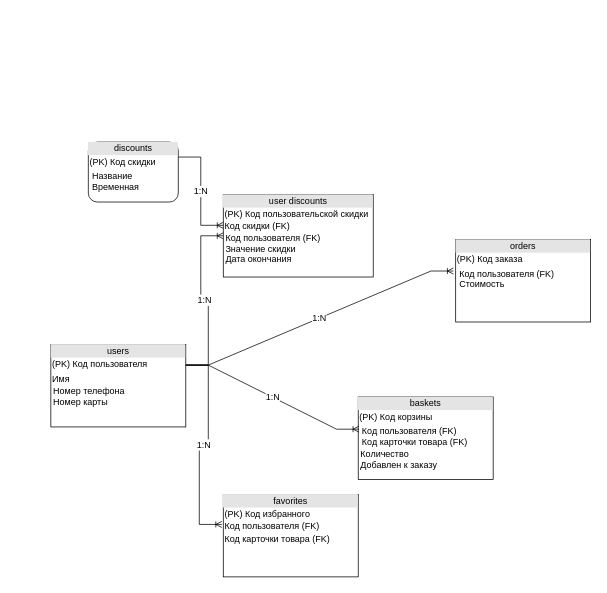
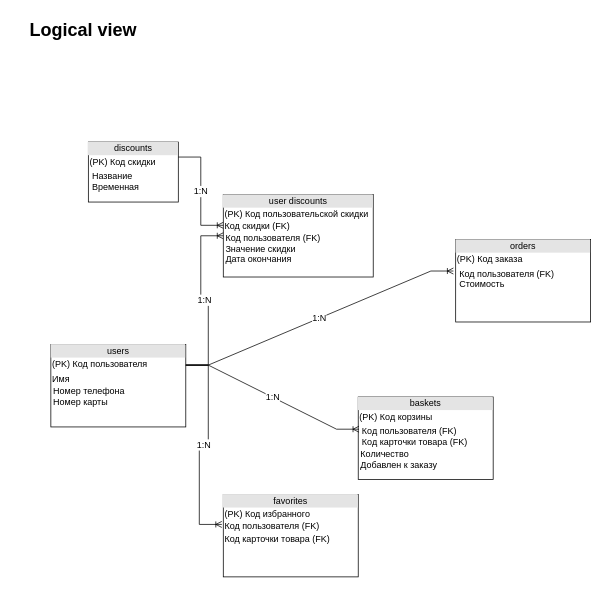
  <mxCell id="0" />
  <mxCell id="1" parent="0" />
  <mxCell id="2" value="&lt;div style=&quot;text-align: center; box-sizing: border-box; width: 100%; background: rgb(228, 228, 228); padding: 2px;&quot;&gt;users&lt;/div&gt;&lt;table style=&quot;width:100%;font-size:1em;&quot; cellpadding=&quot;2&quot; cellspacing=&quot;0&quot;&gt;&lt;tbody&gt;&lt;tr&gt;&lt;td&gt;(PK) Код пользователя&lt;/td&gt;&lt;td&gt;&lt;br&gt;&lt;/td&gt;&lt;/tr&gt;&lt;tr&gt;&lt;td&gt;Имя&lt;/td&gt;&lt;td&gt;&lt;/td&gt;&lt;/tr&gt;&lt;/tbody&gt;&lt;/table&gt;&lt;span style=&quot;white-space: pre;&quot;&gt; Номер телефона&lt;br&gt; Номер карты&lt;span style=&quot;white-space: pre;&quot;&gt;&#09;&lt;/span&gt;&lt;/span&gt;" style="verticalAlign=top;align=left;overflow=fill;html=1;" parent="1" vertex="1"><mxGeometry x="67" y="459" width="180" height="110" as="geometry" /></mxCell>
  <mxCell id="3" value="&lt;div style=&quot;text-align: center; box-sizing: border-box; width: 100%; background: rgb(228, 228, 228); padding: 2px;&quot;&gt;baskets&lt;/div&gt;&lt;table style=&quot;width:100%;font-size:1em;&quot; cellpadding=&quot;2&quot; cellspacing=&quot;0&quot;&gt;&lt;tbody&gt;&lt;tr&gt;&lt;td&gt;(PK) Код корзины&lt;/td&gt;&lt;td&gt;&lt;br&gt;&lt;/td&gt;&lt;/tr&gt;&lt;tr&gt;&lt;td&gt;&amp;nbsp;Код пользователя (FK)&lt;br&gt;&amp;nbsp;Код карточки товара (FK)&lt;/td&gt;&lt;td&gt;&lt;/td&gt;&lt;/tr&gt;&lt;/tbody&gt;&lt;/table&gt;&amp;nbsp;Количество&lt;br&gt;&amp;nbsp;Добавлен к заказу" style="verticalAlign=top;align=left;overflow=fill;html=1;" parent="1" vertex="1"><mxGeometry x="477" y="529" width="180" height="110" as="geometry" /></mxCell>
  <mxCell id="4" value="&lt;div style=&quot;text-align: center; box-sizing: border-box; width: 100%; background: rgb(228, 228, 228); padding: 2px;&quot;&gt;favorites&lt;/div&gt;&lt;table style=&quot;width:100%;font-size:1em;&quot; cellpadding=&quot;2&quot; cellspacing=&quot;0&quot;&gt;&lt;tbody&gt;&lt;tr&gt;&lt;td&gt;(PK) Код избранного&lt;br&gt;Код пользователя (FK)&lt;/td&gt;&lt;td&gt;&lt;/td&gt;&lt;/tr&gt;&lt;tr&gt;&lt;td&gt;Код карточки товара (FK)&lt;/td&gt;&lt;td&gt;&lt;br&gt;&lt;/td&gt;&lt;/tr&gt;&lt;/tbody&gt;&lt;/table&gt;&amp;nbsp;&lt;span style=&quot;white-space: pre;&quot;&gt;&#09;&lt;/span&gt;" style="verticalAlign=top;align=left;overflow=fill;html=1;" parent="1" vertex="1"><mxGeometry x="297" y="659" width="180" height="110" as="geometry" /></mxCell>
  <mxCell id="5" value="&lt;div style=&quot;text-align: center; box-sizing: border-box; width: 100%; background: rgb(228, 228, 228); padding: 2px;&quot;&gt;orders&lt;/div&gt;&lt;table style=&quot;width:100%;font-size:1em;&quot; cellpadding=&quot;2&quot; cellspacing=&quot;0&quot;&gt;&lt;tbody&gt;&lt;tr&gt;&lt;td&gt;(PK) Код заказа&lt;/td&gt;&lt;td&gt;&lt;/td&gt;&lt;/tr&gt;&lt;tr&gt;&lt;td&gt;&amp;nbsp;Код пользователя (FK)&lt;br&gt;&amp;nbsp;Стоимость&amp;nbsp;&lt;/td&gt;&lt;td&gt;&lt;/td&gt;&lt;/tr&gt;&lt;/tbody&gt;&lt;/table&gt;" style="verticalAlign=top;align=left;overflow=fill;html=1;" parent="1" vertex="1"><mxGeometry x="607" y="319" width="180" height="110" as="geometry" /></mxCell>
  <mxCell id="6" value="&lt;div style=&quot;text-align: center; box-sizing: border-box; width: 100%; background: rgb(228, 228, 228); padding: 2px;&quot;&gt;user discounts&lt;/div&gt;&lt;table style=&quot;width:100%;font-size:1em;&quot; cellpadding=&quot;2&quot; cellspacing=&quot;0&quot;&gt;&lt;tbody&gt;&lt;tr&gt;&lt;td&gt;(PK) Код пользовательской скидки&lt;br&gt;Код скидки (FK)&lt;/td&gt;&lt;td&gt;&lt;/td&gt;&lt;/tr&gt;&lt;/tbody&gt;&lt;/table&gt;&lt;span style=&quot;&quot;&gt;&amp;nbsp;Код пользователя (FK)&lt;br&gt;&amp;nbsp;Значение скидки&lt;br&gt;&amp;nbsp;Дата окончания&lt;br&gt;&lt;/span&gt;" style="verticalAlign=top;align=left;overflow=fill;html=1;" parent="1" vertex="1"><mxGeometry x="297" y="259" width="200" height="110" as="geometry" /></mxCell>
- <mxCell id="7" value="&lt;div style=&quot;text-align: center; box-sizing: border-box; width: 100%; background: rgb(228, 228, 228); padding: 2px;&quot;&gt;discounts&lt;/div&gt;&lt;table style=&quot;width:100%;font-size:1em;&quot; cellpadding=&quot;2&quot; cellspacing=&quot;0&quot;&gt;&lt;tbody&gt;&lt;tr&gt;&lt;td&gt;(PK) Код скидки&lt;/td&gt;&lt;td&gt;&lt;br&gt;&lt;/td&gt;&lt;/tr&gt;&lt;tr&gt;&lt;td&gt;&amp;nbsp;Название&lt;br&gt;&amp;nbsp;Временная&lt;/td&gt;&lt;td&gt;&lt;/td&gt;&lt;/tr&gt;&lt;/tbody&gt;&lt;/table&gt;&lt;span style=&quot;&quot;&gt;&lt;br&gt;&lt;/span&gt;" style="verticalAlign=top;align=left;overflow=fill;html=1;rounded=1;" parent="1" vertex="1"><mxGeometry x="117" y="189" width="120" height="80" as="geometry" /></mxCell>
+ <mxCell id="7" value="&lt;div style=&quot;text-align: center; box-sizing: border-box; width: 100%; background: rgb(228, 228, 228); padding: 2px;&quot;&gt;discounts&lt;/div&gt;&lt;table style=&quot;width:100%;font-size:1em;&quot; cellpadding=&quot;2&quot; cellspacing=&quot;0&quot;&gt;&lt;tbody&gt;&lt;tr&gt;&lt;td&gt;(PK) Код скидки&lt;/td&gt;&lt;td&gt;&lt;br&gt;&lt;/td&gt;&lt;/tr&gt;&lt;tr&gt;&lt;td&gt;&amp;nbsp;Название&lt;br&gt;&amp;nbsp;Временная&lt;/td&gt;&lt;td&gt;&lt;/td&gt;&lt;/tr&gt;&lt;/tbody&gt;&lt;/table&gt;&lt;span style=&quot;&quot;&gt;&lt;br&gt;&lt;/span&gt;" style="verticalAlign=top;align=left;overflow=fill;html=1;" parent="1" vertex="1"><mxGeometry x="117" y="189" width="120" height="80" as="geometry" /></mxCell>
+ <mxCell id="8" value="Logical view" style="text;strokeColor=none;fillColor=none;html=1;fontSize=24;fontStyle=1;verticalAlign=middle;align=center;" parent="1" vertex="1"><mxGeometry x="20" y="20" width="180" height="40" as="geometry" /></mxCell>
  <mxCell id="9" value="1:N" style="edgeStyle=entityRelationEdgeStyle;fontSize=12;html=1;endArrow=ERoneToMany;rounded=0;exitX=1;exitY=0.25;exitDx=0;exitDy=0;entryX=0;entryY=0.5;entryDx=0;entryDy=0;" parent="1" source="2" target="6" edge="1"><mxGeometry width="100" height="100" relative="1" as="geometry"><mxPoint x="477" y="639" as="sourcePoint" /><mxPoint x="410" y="429" as="targetPoint" /></mxGeometry></mxCell>
  <mxCell id="10" value="1:N" style="edgeStyle=entityRelationEdgeStyle;fontSize=12;html=1;endArrow=ERoneToMany;rounded=0;exitX=1;exitY=0.25;exitDx=0;exitDy=0;entryX=0;entryY=0.373;entryDx=0;entryDy=0;entryPerimeter=0;" parent="1" source="7" target="6" edge="1"><mxGeometry width="100" height="100" relative="1" as="geometry"><mxPoint x="137" y="326.5" as="sourcePoint" /><mxPoint x="287" y="309" as="targetPoint" /></mxGeometry></mxCell>
  <mxCell id="11" value="1:N" style="edgeStyle=entityRelationEdgeStyle;fontSize=12;html=1;endArrow=ERoneToMany;rounded=0;exitX=1;exitY=0.25;exitDx=0;exitDy=0;entryX=-0.011;entryY=0.364;entryDx=0;entryDy=0;entryPerimeter=0;" parent="1" source="2" target="4" edge="1"><mxGeometry width="100" height="100" relative="1" as="geometry"><mxPoint x="277" y="486.5" as="sourcePoint" /><mxPoint x="367" y="559" as="targetPoint" /></mxGeometry></mxCell>
  <mxCell id="12" value="1:N" style="edgeStyle=entityRelationEdgeStyle;fontSize=12;html=1;endArrow=ERoneToMany;rounded=0;exitX=1;exitY=0.25;exitDx=0;exitDy=0;entryX=-0.017;entryY=0.382;entryDx=0;entryDy=0;entryPerimeter=0;" parent="1" source="2" target="5" edge="1"><mxGeometry width="100" height="100" relative="1" as="geometry"><mxPoint x="287" y="496.5" as="sourcePoint" /><mxPoint x="467" y="424" as="targetPoint" /></mxGeometry></mxCell>
  <mxCell id="13" value="1:N" style="edgeStyle=entityRelationEdgeStyle;fontSize=12;html=1;endArrow=ERoneToMany;rounded=0;exitX=1;exitY=0.25;exitDx=0;exitDy=0;entryX=0.006;entryY=0.391;entryDx=0;entryDy=0;entryPerimeter=0;" parent="1" source="2" target="3" edge="1"><mxGeometry width="100" height="100" relative="1" as="geometry"><mxPoint x="517" y="519" as="sourcePoint" /><mxPoint x="617" y="419" as="targetPoint" /></mxGeometry></mxCell>
